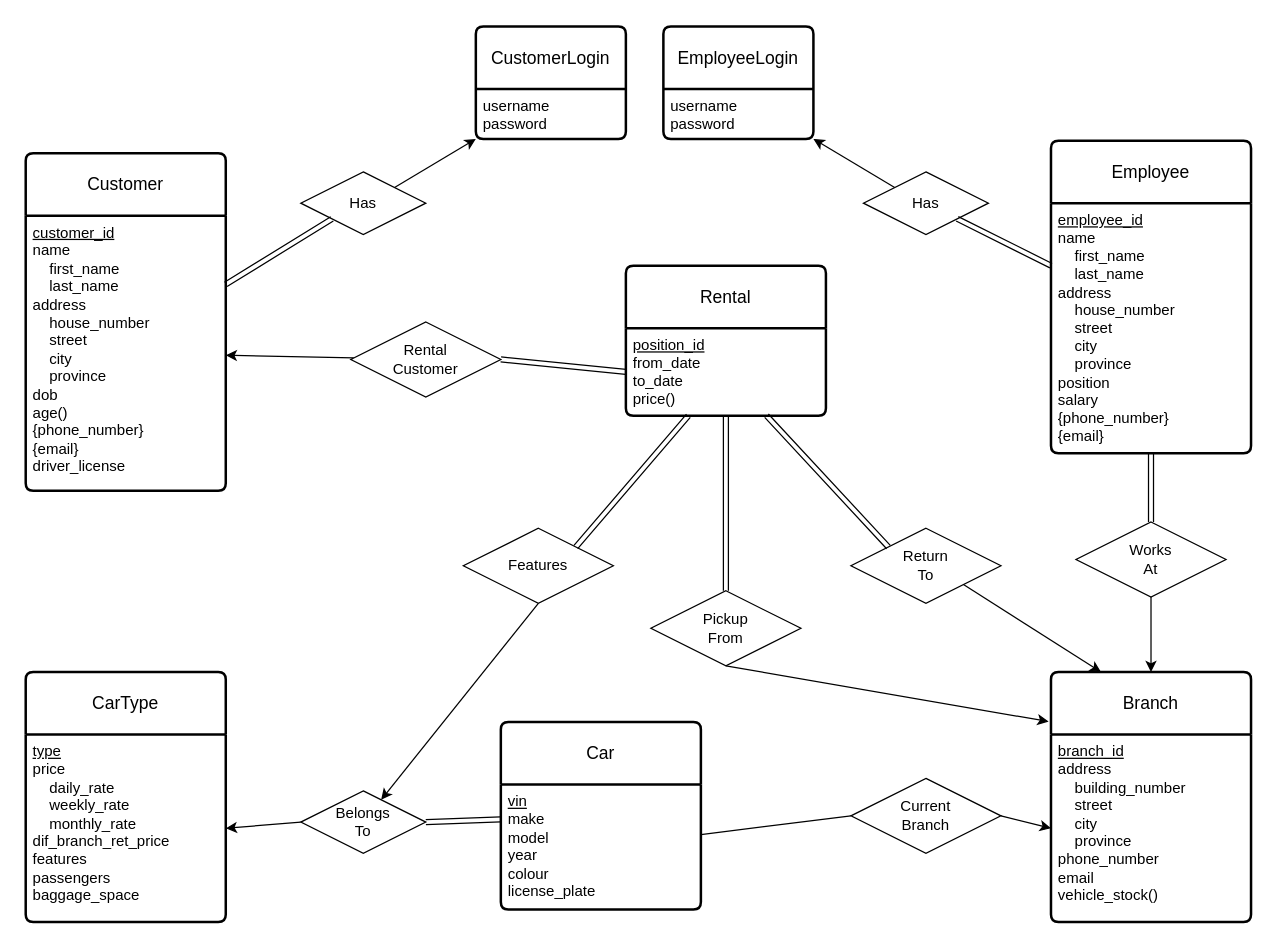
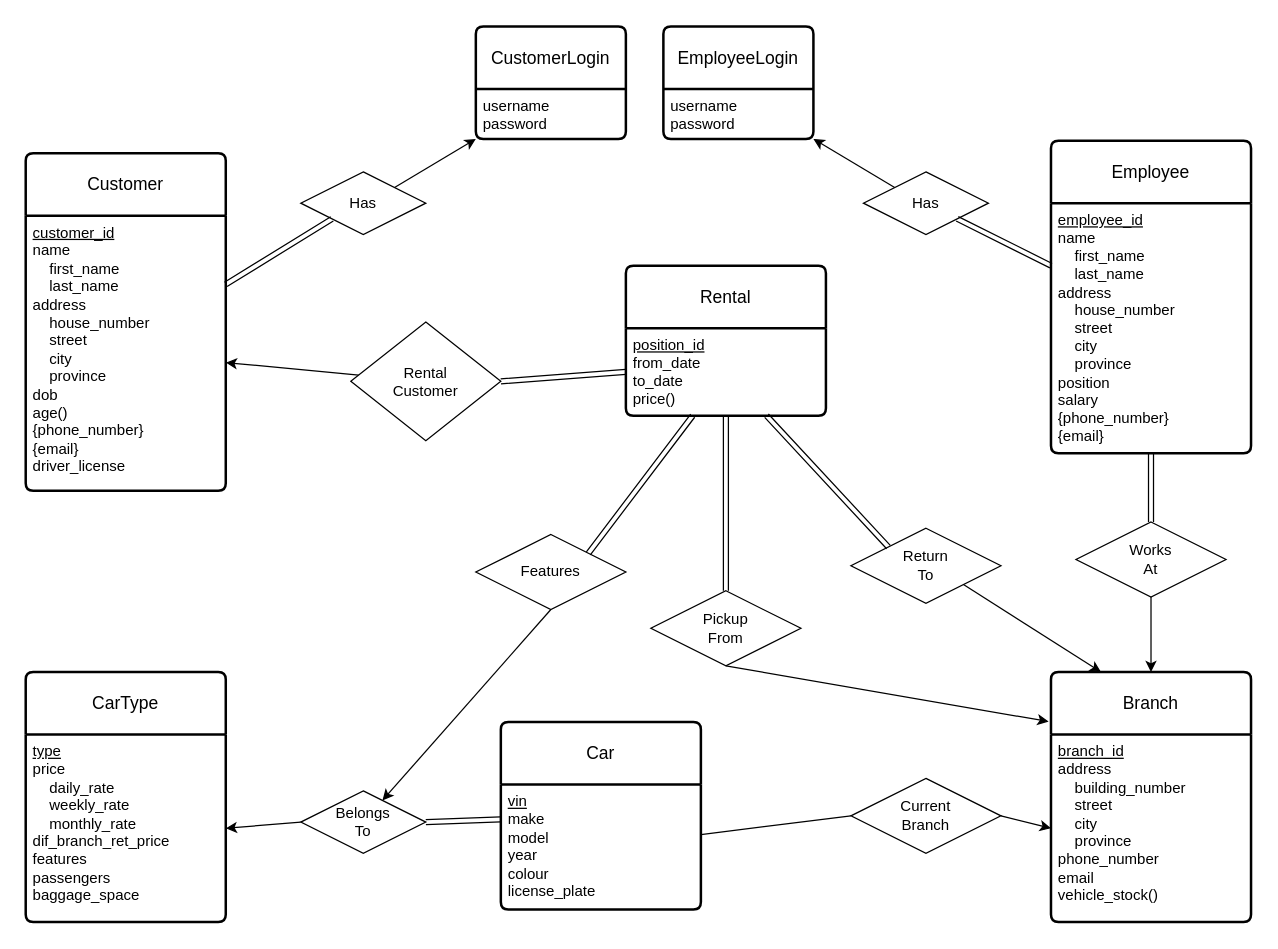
  <mxCell id="0" />
  <mxCell id="1" parent="0" />
  <mxCell id="2" value="Customer" style="swimlane;childLayout=stackLayout;horizontal=1;startSize=50;horizontalStack=0;rounded=1;fontSize=14;fontStyle=0;strokeWidth=2;resizeParent=0;resizeLast=1;shadow=0;dashed=0;align=center;arcSize=4;whiteSpace=wrap;html=1;" parent="1" vertex="1"><mxGeometry x="20" y="122" width="160" height="270" as="geometry" /></mxCell>
  <mxCell id="3" value="&lt;u&gt;customer_id&lt;/u&gt;&lt;br&gt;name&lt;br&gt;&lt;span style=&quot;white-space: pre;&quot;&gt;&amp;nbsp;   &lt;/span&gt;first_name&lt;br&gt;&lt;span style=&quot;white-space: pre;&quot;&gt;&amp;nbsp;   &lt;/span&gt;last_name&lt;br&gt;address&lt;br&gt;&lt;span style=&quot;white-space: pre;&quot;&gt;    &lt;/span&gt;house_number&lt;br&gt;&lt;span style=&quot;white-space: pre;&quot;&gt;    &lt;/span&gt;street&lt;br&gt;&lt;span style=&quot;white-space: pre;&quot;&gt;    &lt;/span&gt;city&lt;br&gt;&lt;span style=&quot;white-space: pre;&quot;&gt;    &lt;/span&gt;province&lt;br&gt;dob&lt;br&gt;age()&lt;br&gt;{phone_number}&lt;br&gt;{email}&lt;br&gt;driver_license" style="align=left;strokeColor=none;fillColor=none;spacingLeft=4;fontSize=12;verticalAlign=top;resizable=0;rotatable=0;part=1;html=1;" parent="2" vertex="1"><mxGeometry y="50" width="160" height="220" as="geometry" /></mxCell>
  <mxCell id="4" style="rounded=0;orthogonalLoop=1;jettySize=auto;html=1;entryX=1;entryY=0.5;entryDx=0;entryDy=0;shape=link;exitX=0;exitY=0.5;exitDx=0;exitDy=0;" parent="1" source="6" target="9" edge="1"><mxGeometry relative="1" as="geometry" /></mxCell>
  <mxCell id="5" value="Rental" style="swimlane;childLayout=stackLayout;horizontal=1;startSize=50;horizontalStack=0;rounded=1;fontSize=14;fontStyle=0;strokeWidth=2;resizeParent=0;resizeLast=1;shadow=0;dashed=0;align=center;arcSize=4;whiteSpace=wrap;html=1;" parent="1" vertex="1"><mxGeometry x="500" y="212" width="160" height="120" as="geometry" /></mxCell>
  <mxCell id="6" value="&lt;u&gt;position_id&lt;/u&gt;&lt;br&gt;from_date&lt;br&gt;to_date&lt;br&gt;price()&lt;br&gt;" style="align=left;strokeColor=none;fillColor=none;spacingLeft=4;fontSize=12;verticalAlign=top;resizable=0;rotatable=0;part=1;html=1;" parent="5" vertex="1"><mxGeometry y="50" width="160" height="70" as="geometry" /></mxCell>
  <mxCell id="7" style="edgeStyle=orthogonalEdgeStyle;rounded=0;orthogonalLoop=1;jettySize=auto;html=1;exitX=0.5;exitY=1;exitDx=0;exitDy=0;" parent="5" source="6" target="6" edge="1"><mxGeometry relative="1" as="geometry" /></mxCell>
  <mxCell id="8" style="rounded=0;orthogonalLoop=1;jettySize=auto;html=1;" parent="1" source="9" target="3" edge="1"><mxGeometry relative="1" as="geometry" /></mxCell>
- <mxCell id="9" value="Rental&lt;br&gt;Customer" style="shape=rhombus;perimeter=rhombusPerimeter;whiteSpace=wrap;html=1;align=center;" parent="1" vertex="1"><mxGeometry x="280" y="257" width="120" height="60" as="geometry" /></mxCell>
+ <mxCell id="9" value="Rental&lt;br&gt;Customer" style="shape=rhombus;perimeter=rhombusPerimeter;whiteSpace=wrap;html=1;align=center;" parent="1" vertex="1"><mxGeometry x="280" y="257" width="120" height="95" as="geometry" /></mxCell>
  <mxCell id="10" style="rounded=0;orthogonalLoop=1;jettySize=auto;html=1;entryX=1;entryY=0.5;entryDx=0;entryDy=0;shape=link;" parent="1" source="11" target="16" edge="1"><mxGeometry relative="1" as="geometry" /></mxCell>
  <mxCell id="11" value="Car" style="swimlane;childLayout=stackLayout;horizontal=1;startSize=50;horizontalStack=0;rounded=1;fontSize=14;fontStyle=0;strokeWidth=2;resizeParent=0;resizeLast=1;shadow=0;dashed=0;align=center;arcSize=4;whiteSpace=wrap;html=1;" parent="1" vertex="1"><mxGeometry x="400" y="577" width="160" height="150" as="geometry" /></mxCell>
  <mxCell id="12" value="&lt;u&gt;vin&lt;/u&gt;&lt;br&gt;make&lt;br&gt;model&lt;br&gt;year&lt;br&gt;colour&lt;br&gt;license_plate" style="align=left;strokeColor=none;fillColor=none;spacingLeft=4;fontSize=12;verticalAlign=top;resizable=0;rotatable=0;part=1;html=1;" parent="11" vertex="1"><mxGeometry y="50" width="160" height="100" as="geometry" /></mxCell>
  <mxCell id="13" value="CarType" style="swimlane;childLayout=stackLayout;horizontal=1;startSize=50;horizontalStack=0;rounded=1;fontSize=14;fontStyle=0;strokeWidth=2;resizeParent=0;resizeLast=1;shadow=0;dashed=0;align=center;arcSize=4;whiteSpace=wrap;html=1;" parent="1" vertex="1"><mxGeometry x="20" y="537" width="160" height="200" as="geometry" /></mxCell>
  <mxCell id="14" value="&lt;u&gt;type&lt;/u&gt;&lt;br&gt;price&lt;br&gt;&lt;span style=&quot;white-space: pre;&quot;&gt;    &lt;/span&gt;daily_rate&lt;br&gt;&lt;span style=&quot;white-space: pre;&quot;&gt;    &lt;/span&gt;weekly_rate&lt;br&gt;&lt;span style=&quot;white-space: pre;&quot;&gt;    &lt;/span&gt;monthly_rate&lt;br&gt;dif_branch_ret_price&lt;br&gt;features&lt;br&gt;passengers&lt;br&gt;baggage_space" style="align=left;strokeColor=none;fillColor=none;spacingLeft=4;fontSize=12;verticalAlign=top;resizable=0;rotatable=0;part=1;html=1;" parent="13" vertex="1"><mxGeometry y="50" width="160" height="150" as="geometry" /></mxCell>
  <mxCell id="15" style="rounded=0;orthogonalLoop=1;jettySize=auto;html=1;entryX=1;entryY=0.5;entryDx=0;entryDy=0;exitX=0;exitY=0.5;exitDx=0;exitDy=0;" parent="1" source="16" target="14" edge="1"><mxGeometry relative="1" as="geometry" /></mxCell>
  <mxCell id="16" value="Belongs&lt;br&gt;To" style="shape=rhombus;perimeter=rhombusPerimeter;whiteSpace=wrap;html=1;align=center;" parent="1" vertex="1"><mxGeometry x="240" y="632" width="100" height="50" as="geometry" /></mxCell>
  <mxCell id="17" style="rounded=0;orthogonalLoop=1;jettySize=auto;html=1;exitX=0.5;exitY=1;exitDx=0;exitDy=0;" parent="1" source="18" target="16" edge="1"><mxGeometry relative="1" as="geometry" /></mxCell>
- <mxCell id="18" value="Features" style="shape=rhombus;perimeter=rhombusPerimeter;whiteSpace=wrap;html=1;align=center;" parent="1" vertex="1"><mxGeometry x="370" y="422" width="120" height="60" as="geometry" /></mxCell>
+ <mxCell id="18" value="Features" style="shape=rhombus;perimeter=rhombusPerimeter;whiteSpace=wrap;html=1;align=center;" parent="1" vertex="1"><mxGeometry x="380" y="427" width="120" height="60" as="geometry" /></mxCell>
  <mxCell id="19" style="rounded=0;orthogonalLoop=1;jettySize=auto;html=1;shape=link;entryX=1;entryY=0;entryDx=0;entryDy=0;" parent="1" source="6" target="18" edge="1"><mxGeometry relative="1" as="geometry" /></mxCell>
  <mxCell id="20" value="Branch" style="swimlane;childLayout=stackLayout;horizontal=1;startSize=50;horizontalStack=0;rounded=1;fontSize=14;fontStyle=0;strokeWidth=2;resizeParent=0;resizeLast=1;shadow=0;dashed=0;align=center;arcSize=4;whiteSpace=wrap;html=1;" parent="1" vertex="1"><mxGeometry x="840" y="537" width="160" height="200" as="geometry" /></mxCell>
  <mxCell id="21" value="&lt;u&gt;branch_id&lt;/u&gt;&lt;br&gt;address&lt;br&gt;&lt;span style=&quot;white-space: pre;&quot;&gt;    &lt;/span&gt;building_number&lt;br&gt;&lt;span style=&quot;white-space: pre;&quot;&gt;    &lt;/span&gt;street&lt;br&gt;&lt;span style=&quot;white-space: pre;&quot;&gt;    &lt;/span&gt;city&lt;br&gt;&lt;span style=&quot;white-space: pre;&quot;&gt;    &lt;/span&gt;province&lt;br&gt;phone_number&lt;br&gt;email&lt;br&gt;vehicle_stock()" style="align=left;strokeColor=none;fillColor=none;spacingLeft=4;fontSize=12;verticalAlign=top;resizable=0;rotatable=0;part=1;html=1;" parent="20" vertex="1"><mxGeometry y="50" width="160" height="150" as="geometry" /></mxCell>
  <mxCell id="22" style="rounded=0;orthogonalLoop=1;jettySize=auto;html=1;entryX=0;entryY=0.5;entryDx=0;entryDy=0;exitX=1;exitY=0.5;exitDx=0;exitDy=0;" parent="1" source="23" target="21" edge="1"><mxGeometry relative="1" as="geometry"><mxPoint x="610" y="507" as="targetPoint" /></mxGeometry></mxCell>
  <mxCell id="23" value="Current&lt;br&gt;Branch" style="shape=rhombus;perimeter=rhombusPerimeter;whiteSpace=wrap;html=1;align=center;" parent="1" vertex="1"><mxGeometry x="680" y="622" width="120" height="60" as="geometry" /></mxCell>
  <mxCell id="24" style="rounded=0;orthogonalLoop=1;jettySize=auto;html=1;entryX=-0.012;entryY=0.198;entryDx=0;entryDy=0;entryPerimeter=0;exitX=0.5;exitY=1;exitDx=0;exitDy=0;" parent="1" source="25" target="20" edge="1"><mxGeometry relative="1" as="geometry" /></mxCell>
  <mxCell id="25" value="Pickup&lt;br&gt;From" style="shape=rhombus;perimeter=rhombusPerimeter;whiteSpace=wrap;html=1;align=center;" parent="1" vertex="1"><mxGeometry x="520" y="472" width="120" height="60" as="geometry" /></mxCell>
  <mxCell id="26" style="rounded=0;orthogonalLoop=1;jettySize=auto;html=1;entryX=0.25;entryY=0;entryDx=0;entryDy=0;exitX=1;exitY=1;exitDx=0;exitDy=0;" parent="1" source="27" target="20" edge="1"><mxGeometry relative="1" as="geometry" /></mxCell>
  <mxCell id="27" value="Return&lt;br&gt;To" style="shape=rhombus;perimeter=rhombusPerimeter;whiteSpace=wrap;html=1;align=center;" parent="1" vertex="1"><mxGeometry x="680" y="422" width="120" height="60" as="geometry" /></mxCell>
  <mxCell id="28" style="rounded=0;orthogonalLoop=1;jettySize=auto;html=1;shape=link;" parent="1" source="6" target="25" edge="1"><mxGeometry relative="1" as="geometry" /></mxCell>
  <mxCell id="29" style="rounded=0;orthogonalLoop=1;jettySize=auto;html=1;entryX=0;entryY=0;entryDx=0;entryDy=0;shape=link;" parent="1" source="6" target="27" edge="1"><mxGeometry relative="1" as="geometry" /></mxCell>
  <mxCell id="30" value="Employee" style="swimlane;childLayout=stackLayout;horizontal=1;startSize=50;horizontalStack=0;rounded=1;fontSize=14;fontStyle=0;strokeWidth=2;resizeParent=0;resizeLast=1;shadow=0;dashed=0;align=center;arcSize=4;whiteSpace=wrap;html=1;" parent="1" vertex="1"><mxGeometry x="840" y="112" width="160" height="250" as="geometry" /></mxCell>
  <mxCell id="31" value="&lt;u&gt;employee_id&lt;/u&gt;&lt;br&gt;name&lt;br&gt;&lt;span style=&quot;&quot;&gt;&lt;/span&gt;&amp;nbsp; &amp;nbsp; first_name&lt;br&gt;&lt;span style=&quot;&quot;&gt;&lt;/span&gt;&amp;nbsp; &amp;nbsp; last_name&lt;br&gt;address&lt;br&gt;&lt;span style=&quot;&quot;&gt;&lt;/span&gt;&amp;nbsp; &amp;nbsp; house_number&lt;br&gt;&lt;span style=&quot;&quot;&gt;&lt;/span&gt;&amp;nbsp; &amp;nbsp; street&lt;br&gt;&lt;span style=&quot;&quot;&gt;&lt;/span&gt;&amp;nbsp; &amp;nbsp; city&lt;br&gt;&lt;span style=&quot;&quot;&gt;&lt;/span&gt;&amp;nbsp; &amp;nbsp; province&lt;br&gt;position&lt;br&gt;salary&lt;br&gt;{phone_number}&lt;br&gt;{email}" style="align=left;strokeColor=none;fillColor=none;spacingLeft=4;fontSize=12;verticalAlign=top;resizable=0;rotatable=0;part=1;html=1;" parent="30" vertex="1"><mxGeometry y="50" width="160" height="200" as="geometry" /></mxCell>
  <mxCell id="32" style="rounded=0;orthogonalLoop=1;jettySize=auto;html=1;entryX=0.5;entryY=0;entryDx=0;entryDy=0;" parent="1" source="33" target="20" edge="1"><mxGeometry relative="1" as="geometry" /></mxCell>
  <mxCell id="33" value="Works&lt;br&gt;At" style="shape=rhombus;perimeter=rhombusPerimeter;whiteSpace=wrap;html=1;align=center;" parent="1" vertex="1"><mxGeometry x="860" y="417" width="120" height="60" as="geometry" /></mxCell>
  <mxCell id="34" style="edgeStyle=orthogonalEdgeStyle;rounded=0;orthogonalLoop=1;jettySize=auto;html=1;entryX=0.5;entryY=0;entryDx=0;entryDy=0;shape=link;" parent="1" source="31" target="33" edge="1"><mxGeometry relative="1" as="geometry" /></mxCell>
  <mxCell id="35" style="rounded=0;orthogonalLoop=1;jettySize=auto;html=1;entryX=0;entryY=0.5;entryDx=0;entryDy=0;endArrow=none;endFill=0;" parent="1" source="12" target="23" edge="1"><mxGeometry relative="1" as="geometry" /></mxCell>
  <mxCell id="36" value="CustomerLogin" style="swimlane;childLayout=stackLayout;horizontal=1;startSize=50;horizontalStack=0;rounded=1;fontSize=14;fontStyle=0;strokeWidth=2;resizeParent=0;resizeLast=1;shadow=0;dashed=0;align=center;arcSize=4;whiteSpace=wrap;html=1;" vertex="1" parent="1"><mxGeometry x="380" y="20.67" width="120" height="90" as="geometry" /></mxCell>
  <mxCell id="37" value="&lt;div&gt;username&lt;/div&gt;&lt;div&gt;password&lt;br&gt;&lt;/div&gt;" style="align=left;strokeColor=none;fillColor=none;spacingLeft=4;fontSize=12;verticalAlign=top;resizable=0;rotatable=0;part=1;html=1;" vertex="1" parent="36"><mxGeometry y="50" width="120" height="40" as="geometry" /></mxCell>
  <mxCell id="38" style="edgeStyle=orthogonalEdgeStyle;rounded=0;orthogonalLoop=1;jettySize=auto;html=1;exitX=0.5;exitY=1;exitDx=0;exitDy=0;" edge="1" parent="36" source="37" target="37"><mxGeometry relative="1" as="geometry" /></mxCell>
  <mxCell id="39" value="Has" style="shape=rhombus;perimeter=rhombusPerimeter;whiteSpace=wrap;html=1;align=center;" vertex="1" parent="1"><mxGeometry x="240" y="137" width="100" height="50" as="geometry" /></mxCell>
  <mxCell id="40" value="EmployeeLogin" style="swimlane;childLayout=stackLayout;horizontal=1;startSize=50;horizontalStack=0;rounded=1;fontSize=14;fontStyle=0;strokeWidth=2;resizeParent=0;resizeLast=1;shadow=0;dashed=0;align=center;arcSize=4;whiteSpace=wrap;html=1;" vertex="1" parent="1"><mxGeometry x="530" y="20.67" width="120" height="90" as="geometry" /></mxCell>
  <mxCell id="41" value="&lt;div&gt;username&lt;/div&gt;&lt;div&gt;password&lt;br&gt;&lt;/div&gt;" style="align=left;strokeColor=none;fillColor=none;spacingLeft=4;fontSize=12;verticalAlign=top;resizable=0;rotatable=0;part=1;html=1;" vertex="1" parent="40"><mxGeometry y="50" width="120" height="40" as="geometry" /></mxCell>
  <mxCell id="42" style="edgeStyle=orthogonalEdgeStyle;rounded=0;orthogonalLoop=1;jettySize=auto;html=1;exitX=0.5;exitY=1;exitDx=0;exitDy=0;" edge="1" parent="40" source="41" target="41"><mxGeometry relative="1" as="geometry" /></mxCell>
  <mxCell id="43" value="Has" style="shape=rhombus;perimeter=rhombusPerimeter;whiteSpace=wrap;html=1;align=center;" vertex="1" parent="1"><mxGeometry x="690" y="137" width="100" height="50" as="geometry" /></mxCell>
  <mxCell id="44" value="" style="shape=link;html=1;rounded=0;exitX=1;exitY=0.25;exitDx=0;exitDy=0;entryX=0;entryY=1;entryDx=0;entryDy=0;" edge="1" parent="1" source="3" target="39"><mxGeometry width="100" relative="1" as="geometry"><mxPoint x="190" y="207" as="sourcePoint" /><mxPoint x="290" y="207" as="targetPoint" /></mxGeometry></mxCell>
  <mxCell id="45" value="" style="shape=link;html=1;rounded=0;exitX=1;exitY=1;exitDx=0;exitDy=0;entryX=0;entryY=0.25;entryDx=0;entryDy=0;" edge="1" parent="1" source="43" target="31"><mxGeometry width="100" relative="1" as="geometry"><mxPoint x="550" y="127" as="sourcePoint" /><mxPoint x="650" y="127" as="targetPoint" /></mxGeometry></mxCell>
  <mxCell id="46" style="rounded=0;orthogonalLoop=1;jettySize=auto;html=1;entryX=0;entryY=1;entryDx=0;entryDy=0;exitX=1;exitY=0;exitDx=0;exitDy=0;" edge="1" parent="1" source="39" target="37"><mxGeometry relative="1" as="geometry"><mxPoint x="450" y="137" as="sourcePoint" /><mxPoint x="370" y="137" as="targetPoint" /></mxGeometry></mxCell>
  <mxCell id="47" style="rounded=0;orthogonalLoop=1;jettySize=auto;html=1;entryX=1;entryY=1;entryDx=0;entryDy=0;exitX=0;exitY=0;exitDx=0;exitDy=0;" edge="1" parent="1" source="43" target="40"><mxGeometry relative="1" as="geometry"><mxPoint x="330" y="132" as="sourcePoint" /><mxPoint x="370" y="107" as="targetPoint" /></mxGeometry></mxCell>
